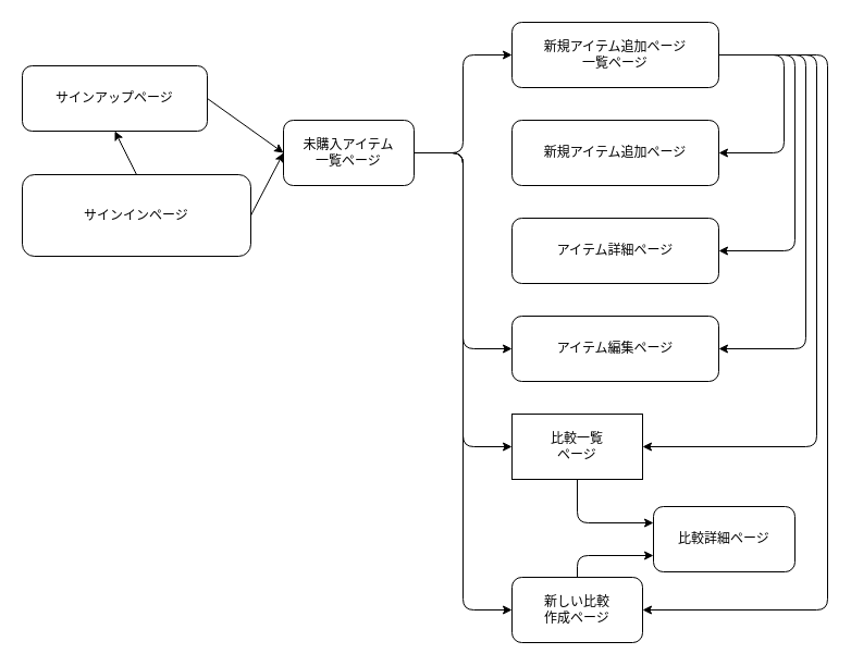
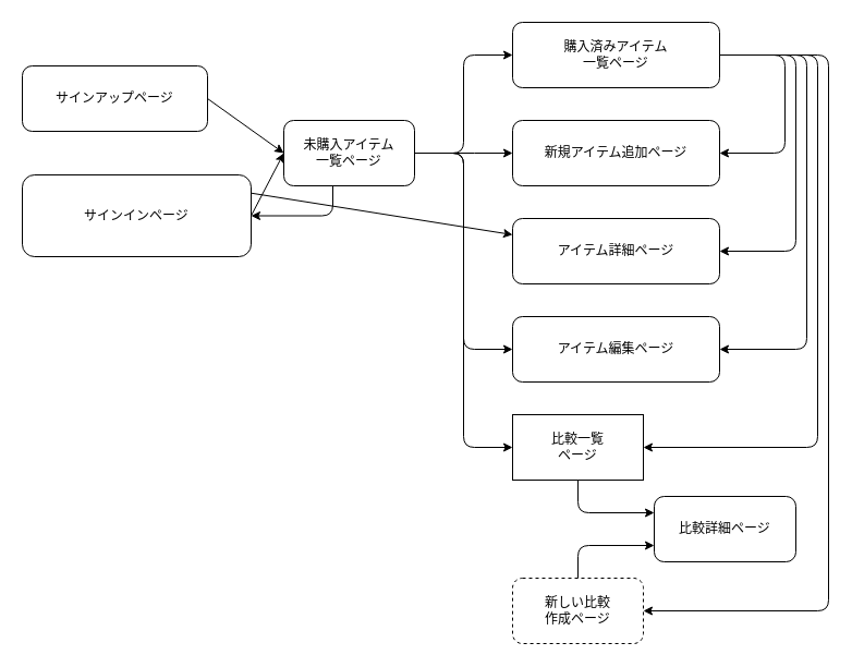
  <mxCell id="0" />
  <mxCell id="1" parent="0" />
  <mxCell id="2" style="edgeStyle=none;html=1;exitX=1;exitY=0.5;exitDx=0;exitDy=0;" parent="1" source="3" edge="1"><mxGeometry relative="1" as="geometry"><mxPoint x="260" y="140" as="targetPoint" /></mxGeometry></mxCell>
  <mxCell id="3" value="サインアップページ" style="rounded=1;whiteSpace=wrap;html=1;" parent="1" vertex="1"><mxGeometry x="20" y="60" width="170" height="60" as="geometry" /></mxCell>
  <mxCell id="4" style="edgeStyle=none;html=1;exitX=1;exitY=0.5;exitDx=0;exitDy=0;" parent="1" source="6" edge="1"><mxGeometry relative="1" as="geometry"><mxPoint x="260" y="140" as="targetPoint" /></mxGeometry></mxCell>
- <mxCell id="5" style="edgeStyle=none;html=1;exitX=0.5;exitY=0;exitDx=0;exitDy=0;entryX=0.5;entryY=1;entryDx=0;entryDy=0;" parent="1" source="6" target="3" edge="1"><mxGeometry relative="1" as="geometry" /></mxCell>
+ <mxCell id="5" style="edgeStyle=none;html=1;exitX=0.5;exitY=0;exitDx=0;exitDy=0;" parent="1" source="6" target="21" edge="1"><mxGeometry relative="1" as="geometry" /></mxCell>
  <mxCell id="6" value="サインインページ" style="rounded=1;whiteSpace=wrap;html=1;" parent="1" vertex="1"><mxGeometry x="20" y="160" width="210" height="75" as="geometry" /></mxCell>
  <mxCell id="7" style="edgeStyle=elbowEdgeStyle;html=1;entryX=0;entryY=0.5;entryDx=0;entryDy=0;" parent="1" target="19" edge="1"><mxGeometry relative="1" as="geometry"><mxPoint x="380" y="140" as="sourcePoint" /></mxGeometry></mxCell>
- <mxCell id="9" style="edgeStyle=elbowEdgeStyle;html=1;exitX=1;exitY=0.5;exitDx=0;exitDy=0;entryX=0;entryY=0.5;entryDx=0;entryDy=0;" parent="1" source="12" target="22" edge="1"><mxGeometry relative="1" as="geometry" /></mxCell>
+ <mxCell id="8" value="" style="edgeStyle=elbowEdgeStyle;html=1;exitX=1;exitY=0.5;exitDx=0;exitDy=0;" parent="1" source="12" target="20" edge="1"><mxGeometry relative="1" as="geometry"><mxPoint x="390" y="190" as="sourcePoint" /></mxGeometry></mxCell>
+ <mxCell id="9" style="edgeStyle=elbowEdgeStyle;html=1;exitX=1;exitY=0.5;exitDx=0;exitDy=0;" parent="1" source="12" target="6" edge="1"><mxGeometry relative="1" as="geometry" /></mxCell>
  <mxCell id="10" style="edgeStyle=elbowEdgeStyle;html=1;exitX=1;exitY=0.5;exitDx=0;exitDy=0;entryX=0;entryY=0.5;entryDx=0;entryDy=0;" parent="1" source="12" target="25" edge="1"><mxGeometry relative="1" as="geometry" /></mxCell>
  <mxCell id="11" style="edgeStyle=elbowEdgeStyle;html=1;exitX=1;exitY=0.5;exitDx=0;exitDy=0;entryX=0;entryY=0.5;entryDx=0;entryDy=0;" parent="1" source="12" target="18" edge="1"><mxGeometry relative="1" as="geometry" /></mxCell>
  <mxCell id="12" value="未購入アイテム&lt;br&gt;一覧ページ" style="rounded=1;whiteSpace=wrap;html=1;" parent="1" vertex="1"><mxGeometry x="260" y="110" width="120" height="60" as="geometry" /></mxCell>
  <mxCell id="13" style="edgeStyle=elbowEdgeStyle;html=1;exitX=1;exitY=0.5;exitDx=0;exitDy=0;entryX=1;entryY=0.5;entryDx=0;entryDy=0;" parent="1" source="18" target="21" edge="1"><mxGeometry relative="1" as="geometry"><Array as="points"><mxPoint x="730" y="140" /></Array></mxGeometry></mxCell>
  <mxCell id="14" style="edgeStyle=elbowEdgeStyle;html=1;exitX=1;exitY=0.5;exitDx=0;exitDy=0;entryX=1;entryY=0.5;entryDx=0;entryDy=0;" parent="1" source="18" target="19" edge="1"><mxGeometry relative="1" as="geometry"><Array as="points"><mxPoint x="740" y="190" /></Array></mxGeometry></mxCell>
  <mxCell id="15" style="edgeStyle=elbowEdgeStyle;html=1;exitX=1;exitY=0.5;exitDx=0;exitDy=0;entryX=1;entryY=0.5;entryDx=0;entryDy=0;" parent="1" source="18" target="22" edge="1"><mxGeometry relative="1" as="geometry"><Array as="points"><mxPoint x="760" y="280" /></Array></mxGeometry></mxCell>
  <mxCell id="16" style="edgeStyle=elbowEdgeStyle;html=1;exitX=1;exitY=0.5;exitDx=0;exitDy=0;entryX=1;entryY=0.5;entryDx=0;entryDy=0;" parent="1" source="18" target="20" edge="1"><mxGeometry relative="1" as="geometry"><Array as="points"><mxPoint x="720" y="90" /></Array></mxGeometry></mxCell>
  <mxCell id="17" style="edgeStyle=elbowEdgeStyle;html=1;exitX=1;exitY=0.5;exitDx=0;exitDy=0;entryX=1;entryY=0.5;entryDx=0;entryDy=0;" parent="1" source="18" target="25" edge="1"><mxGeometry relative="1" as="geometry"><Array as="points"><mxPoint x="750" y="230" /></Array></mxGeometry></mxCell>
- <mxCell id="18" value="新規アイテム追加ページ&lt;br&gt;一覧ページ" style="rounded=1;whiteSpace=wrap;html=1;" parent="1" vertex="1"><mxGeometry x="470" y="20" width="190" height="60" as="geometry" /></mxCell>
+ <mxCell id="18" value="購入済みアイテム&lt;br&gt;一覧ページ" style="rounded=1;whiteSpace=wrap;html=1;" parent="1" vertex="1"><mxGeometry x="470" y="20" width="190" height="60" as="geometry" /></mxCell>
  <mxCell id="19" value="アイテム編集ページ" style="rounded=1;whiteSpace=wrap;html=1;" parent="1" vertex="1"><mxGeometry x="470" y="290" width="190" height="60" as="geometry" /></mxCell>
  <mxCell id="20" value="新規アイテム追加ページ" style="rounded=1;whiteSpace=wrap;html=1;" parent="1" vertex="1"><mxGeometry x="470" y="110" width="190" height="60" as="geometry" /></mxCell>
  <mxCell id="21" value="アイテム詳細ページ" style="rounded=1;whiteSpace=wrap;html=1;" parent="1" vertex="1"><mxGeometry x="470" y="200" width="190" height="60" as="geometry" /></mxCell>
- <mxCell id="22" value="新しい比較&lt;br&gt;作成ページ" style="rounded=1;whiteSpace=wrap;html=1;" parent="1" vertex="1"><mxGeometry x="470" y="530" width="120" height="60" as="geometry" /></mxCell>
+ <mxCell id="22" value="新しい比較&lt;br&gt;作成ページ" style="rounded=1;whiteSpace=wrap;html=1;dashed=1;" parent="1" vertex="1"><mxGeometry x="470" y="530" width="120" height="60" as="geometry" /></mxCell>
  <mxCell id="23" style="edgeStyle=elbowEdgeStyle;html=1;entryX=0;entryY=0.75;entryDx=0;entryDy=0;exitX=0.5;exitY=0;exitDx=0;exitDy=0;" parent="1" source="22" target="26" edge="1"><mxGeometry relative="1" as="geometry"><mxPoint x="530" y="560" as="sourcePoint" /><Array as="points"><mxPoint x="530" y="510" /></Array></mxGeometry></mxCell>
  <mxCell id="24" style="edgeStyle=elbowEdgeStyle;html=1;exitX=0.5;exitY=1;exitDx=0;exitDy=0;entryX=0;entryY=0.25;entryDx=0;entryDy=0;" parent="1" source="25" target="26" edge="1"><mxGeometry relative="1" as="geometry"><Array as="points"><mxPoint x="530" y="460" /></Array></mxGeometry></mxCell>
  <mxCell id="25" value="比較一覧&lt;br&gt;ページ" style="whiteSpace=wrap;html=1;rounded=0;" parent="1" vertex="1"><mxGeometry x="470" y="380" width="120" height="60" as="geometry" /></mxCell>
- <mxCell id="26" value="比較詳細ページ" style="rounded=1;whiteSpace=wrap;html=1;" parent="1" vertex="1"><mxGeometry x="600" y="465" width="130" height="60" as="geometry" /></mxCell>
+ <mxCell id="26" value="比較詳細ページ" style="rounded=1;whiteSpace=wrap;html=1;" parent="1" vertex="1"><mxGeometry x="600" y="455" width="130" height="60" as="geometry" /></mxCell>
